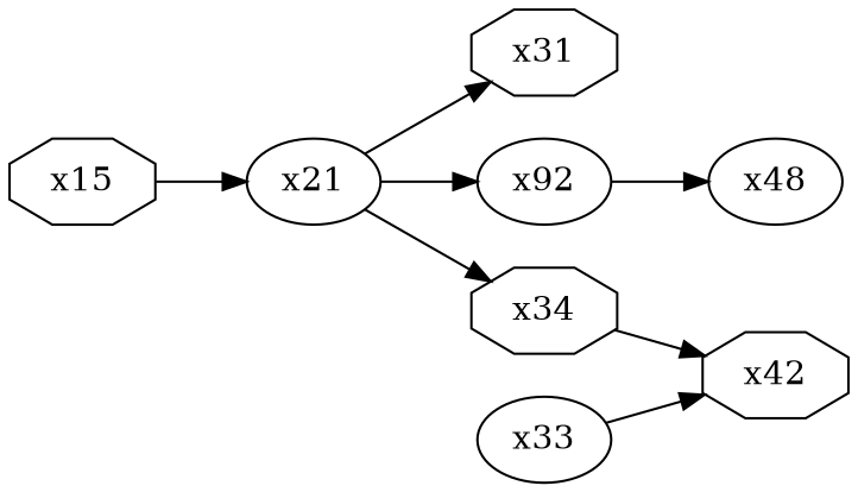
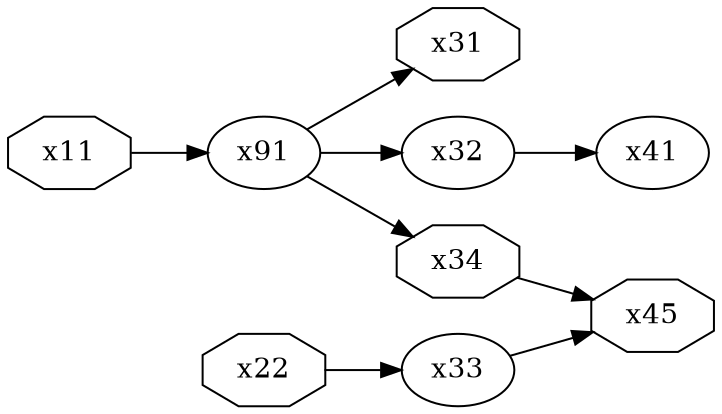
  digraph {
    rankdir=LR
    node [shape=octagon]
-   x11 [texlbl="$X_{1,1}$" label=x15]
-   x21 [shape=ellipse texlbl="$X_{2,1}$"]
+   x11 [texlbl="$X_{1,1}$"]
+   x21 [shape=ellipse texlbl="$X_{2,1}$" label=x91]
    x31 [texlbl="$X_{3,1}$"]
-   x32 [shape=ellipse texlbl="$X_{3,2}$" label=x92]
+   x32 [shape=ellipse texlbl="$X_{3,2}$"]
    x34 [texlbl="$X_{3,4}$"]
+   x22 [texlbl="$X_{2,2}$"]
    x33 [shape=ellipse texlbl="$X_{3,3}$"]
-   x41 [shape=ellipse texlbl="$X_{4,1}$" label=x48]
-   x42 [texlbl="$X_{4,2}$"]
+   x41 [shape=ellipse texlbl="$X_{4,1}$"]
+   x42 [texlbl="$X_{4,2}$" label=x45]
    x11 -> x21
    x21 -> x31
    x21 -> x32
    x21 -> x34
    x32 -> x41
    x34 -> x42
+   x22 -> x33
    x33 -> x42
  }
